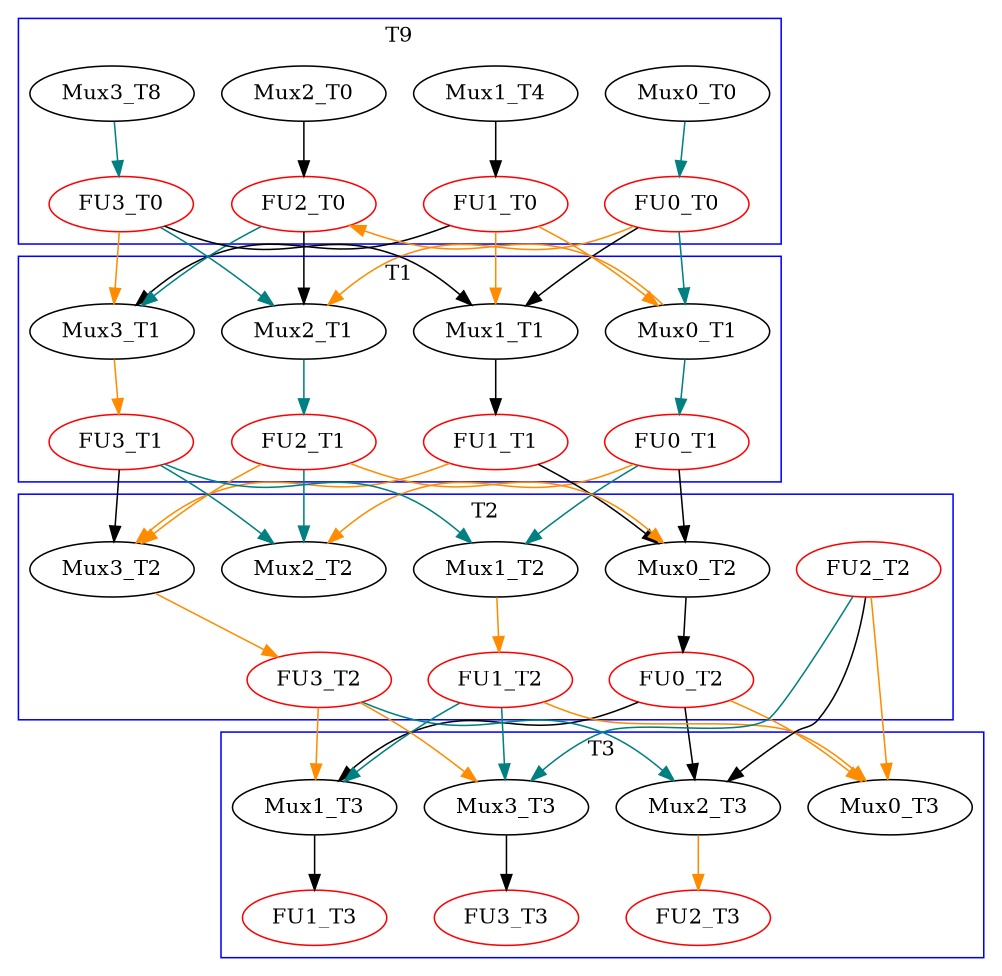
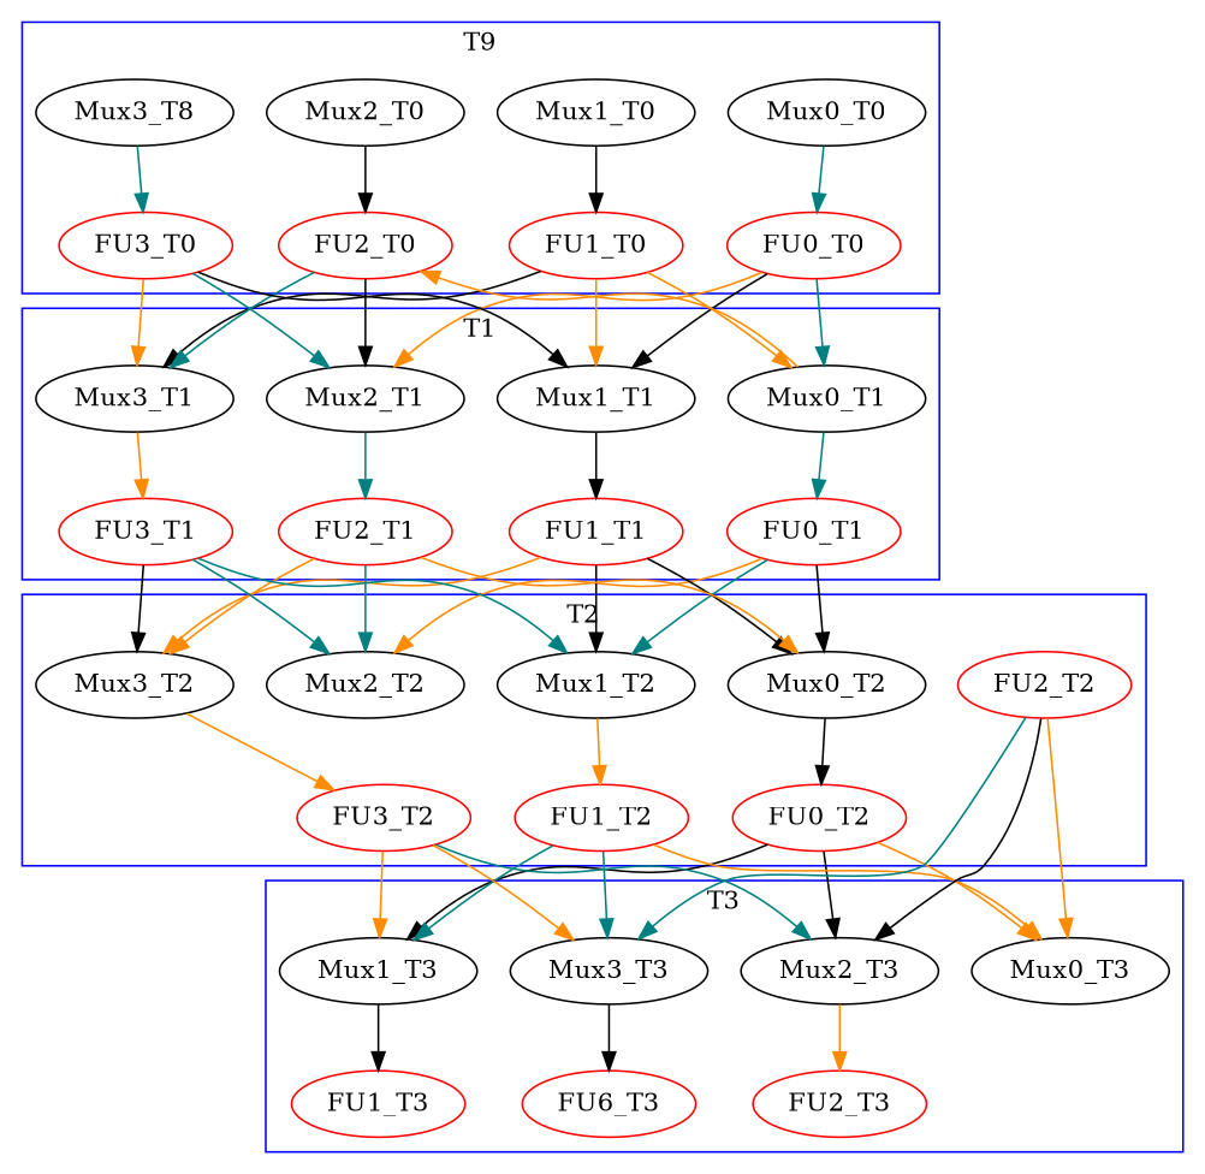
  digraph {
    node [z=0]
    edge [color=darkorange]
    FU0_T0 [color=red]
    Mux0_T0
    FU1_T0 [color=red]
-   Mux1_T0 [label=Mux1_T4]
+   Mux1_T0
    FU2_T0 [color=red]
    Mux2_T0
    FU3_T0 [color=red]
    n8 [label=Mux3_T8]
    FU0_T1 [color=red z=1]
    Mux0_T1 [z=1]
    FU1_T1 [color=red z=1]
    Mux1_T1 [z=1]
    FU2_T1 [color=red z=1]
    Mux2_T1 [z=1]
    FU3_T1 [color=red z=1]
    Mux3_T1 [z=1]
    FU0_T2 [color=red z=2]
    Mux0_T2 [z=2]
    FU1_T2 [color=red z=2]
    Mux1_T2 [z=2]
    FU2_T2 [color=red z=2]
    Mux2_T2 [z=2]
    FU3_T2 [color=red z=2]
    Mux3_T2 [z=2]
    Mux0_T3 [z=3]
    FU1_T3 [color=red z=3]
    Mux1_T3 [z=3]
    FU2_T3 [color=red z=3]
    Mux2_T3 [z=3]
-   FU3_T3 [color=red z=3]
+   FU3_T3 [color=red z=3 label=FU6_T3]
    Mux3_T3 [z=3]
    subgraph cluster_1 {
      color=blue
      label=T9
      FU0_T0
      Mux0_T0
      FU1_T0
      Mux1_T0
      FU2_T0
      Mux2_T0
      FU3_T0
      n8
    }
    subgraph cluster_2 {
      color=blue
      label=T1
      FU0_T1
      Mux0_T1
      FU1_T1
      Mux1_T1
      FU2_T1
      Mux2_T1
      FU3_T1
      Mux3_T1
    }
    subgraph cluster_3 {
      color=blue
      label=T2
      FU0_T2
      Mux0_T2
      FU1_T2
      Mux1_T2
      FU2_T2
      Mux2_T2
      FU3_T2
      Mux3_T2
    }
    subgraph cluster_4 {
      color=blue
      label=T3
      Mux0_T3
      FU1_T3
      Mux1_T3
      FU2_T3
      Mux2_T3
      FU3_T3
      Mux3_T3
    }
    FU0_T0 -> Mux0_T1 [color=teal]
    FU0_T0 -> Mux1_T1 [color=black]
    FU0_T0 -> Mux2_T1
    Mux0_T0 -> FU0_T0 [color=teal]
    FU1_T0 -> Mux0_T1
    FU1_T0 -> Mux1_T1
    FU1_T0 -> Mux3_T1 [color=black]
    Mux1_T0 -> FU1_T0 [color=black]
    FU2_T0 -> Mux2_T1 [color=black]
    FU2_T0 -> Mux3_T1 [color=teal]
    Mux2_T0 -> FU2_T0 [color=black]
    FU3_T0 -> Mux1_T1 [color=black]
    FU3_T0 -> Mux2_T1 [color=teal]
    FU3_T0 -> Mux3_T1
    n8 -> FU3_T0 [color=teal]
    FU0_T1 -> Mux0_T2 [color=black]
    FU0_T1 -> Mux1_T2 [color=teal]
    FU0_T1 -> Mux2_T2
    Mux0_T1 -> FU2_T0
    Mux0_T1 -> FU0_T1 [color=teal]
    FU1_T1 -> Mux0_T2 [color=black]
+   FU1_T1 -> Mux1_T2 [color=black]
    FU1_T1 -> Mux3_T2
    Mux1_T1 -> FU1_T1 [color=black]
    FU2_T1 -> Mux0_T2
    FU2_T1 -> Mux2_T2 [color=teal]
    FU2_T1 -> Mux3_T2
    Mux2_T1 -> FU2_T1 [color=teal]
    FU3_T1 -> Mux1_T2 [color=teal]
    FU3_T1 -> Mux2_T2 [color=teal]
    FU3_T1 -> Mux3_T2 [color=black]
    Mux3_T1 -> FU3_T1
    FU0_T2 -> Mux0_T3
    FU0_T2 -> Mux1_T3 [color=black]
    FU0_T2 -> Mux2_T3 [color=black]
    Mux0_T2 -> FU0_T2 [color=black]
    FU1_T2 -> Mux0_T3
    FU1_T2 -> Mux1_T3 [color=teal]
    FU1_T2 -> Mux3_T3 [color=teal]
    Mux1_T2 -> FU1_T2
    FU2_T2 -> Mux0_T3
    FU2_T2 -> Mux2_T3 [color=black]
    FU2_T2 -> Mux3_T3 [color=teal]
    FU3_T2 -> Mux1_T3
    FU3_T2 -> Mux2_T3 [color=teal]
    FU3_T2 -> Mux3_T3
    Mux3_T2 -> FU3_T2
    Mux1_T3 -> FU1_T3 [color=black]
    Mux2_T3 -> FU2_T3
    Mux3_T3 -> FU3_T3 [color=black]
  }
